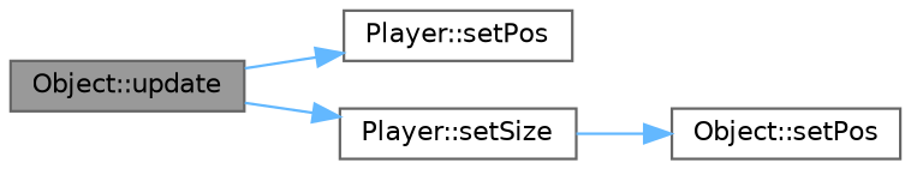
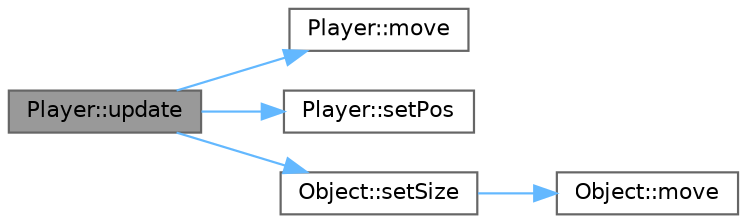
  digraph {
    rankdir=LR
    node [color=grey40 fillcolor=white fontname=Helvetica fontsize=10 shape=box style=filled]
    edge [color=steelblue1 fontname=Helvetica fontsize=10 labelfontname=Helvetica labelfontsize=10 style=solid]
-   n1 [color=gray40 fillcolor=grey60 fontcolor=black height=0.2 label="Object::update" width=0.4]
+   n1 [color=gray40 fillcolor=grey60 fontcolor=black height=0.2 label="Player::update" width=0.4]
+   n2 [height=0.2 label="Player::move" width=0.4]
    n3 [height=0.2 label="Player::setPos" width=0.4]
-   n4 [height=0.2 label="Player::setSize" width=0.4]
-   n5 [height=0.2 label="Object::setPos" width=0.4]
+   n4 [height=0.2 label="Object::setSize" width=0.4]
+   n5 [height=0.2 label="Object::move" width=0.4]
+   n1 -> n2
    n1 -> n3
    n1 -> n4
    n4 -> n5
  }
